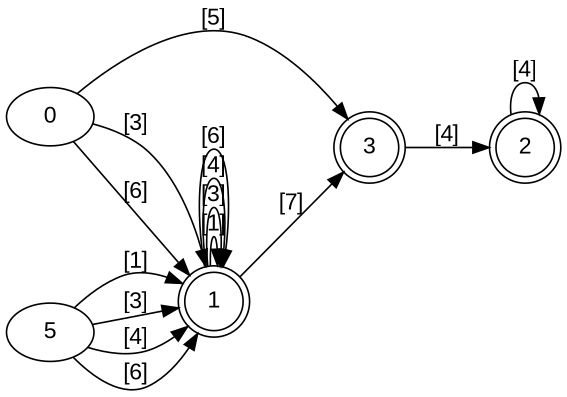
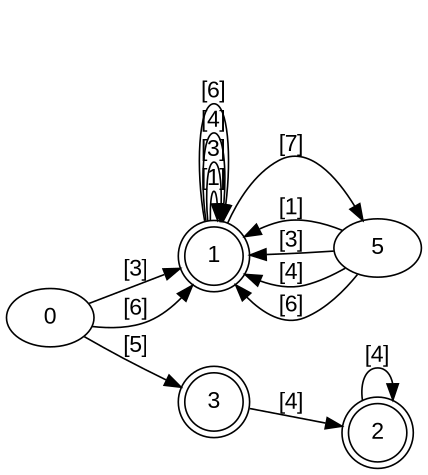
  digraph {
    fontname="Liberation Sans"
    rankdir=LR
    node [fontname="Liberation Sans" shape=doublecircle]
    edge [fontname="Liberation Sans"]
    1
    5 [shape=""]
    2
    3
    0 [shape=""]
    1 -> 1 [label="[1]"]
    1 -> 1 [label="[3]"]
    1 -> 1 [label="[4]"]
    1 -> 1 [label="[6]"]
-   1 -> 3 [label="[7]"]
+   1 -> 5 [label="[7]"]
    5 -> 1 [label="[1]"]
    5 -> 1 [label="[3]"]
    5 -> 1 [label="[4]"]
    5 -> 1 [label="[6]"]
    2 -> 2 [label="[4]"]
    3 -> 2 [label="[4]"]
    0 -> 1 [label="[3]"]
    0 -> 1 [label="[6]"]
    0 -> 3 [label="[5]"]
  }
